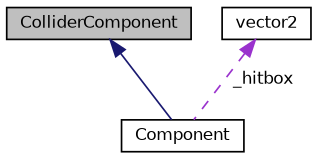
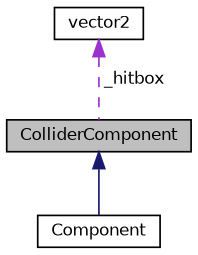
  digraph {
    node [color=black fillcolor=white fontname=Helvetica fontsize=10 shape=record style=filled]
    edge [dir=back fontname=Helvetica fontsize=10 labelfontname=Helvetica labelfontsize=10]
    n1 [fillcolor=grey75 fontcolor=black height=0.2 label=ColliderComponent width=0.4]
    n2 [height=0.2 label=Component width=0.4]
    n3 [height=0.2 label=vector2 width=0.4]
    n1 -> n2 [color=midnightblue style=solid]
-   n3 -> n2 [color=darkorchid3 label=" _hitbox" style=dashed]
+   n3 -> n1 [color=darkorchid3 label=" _hitbox" style=dashed]
  }
